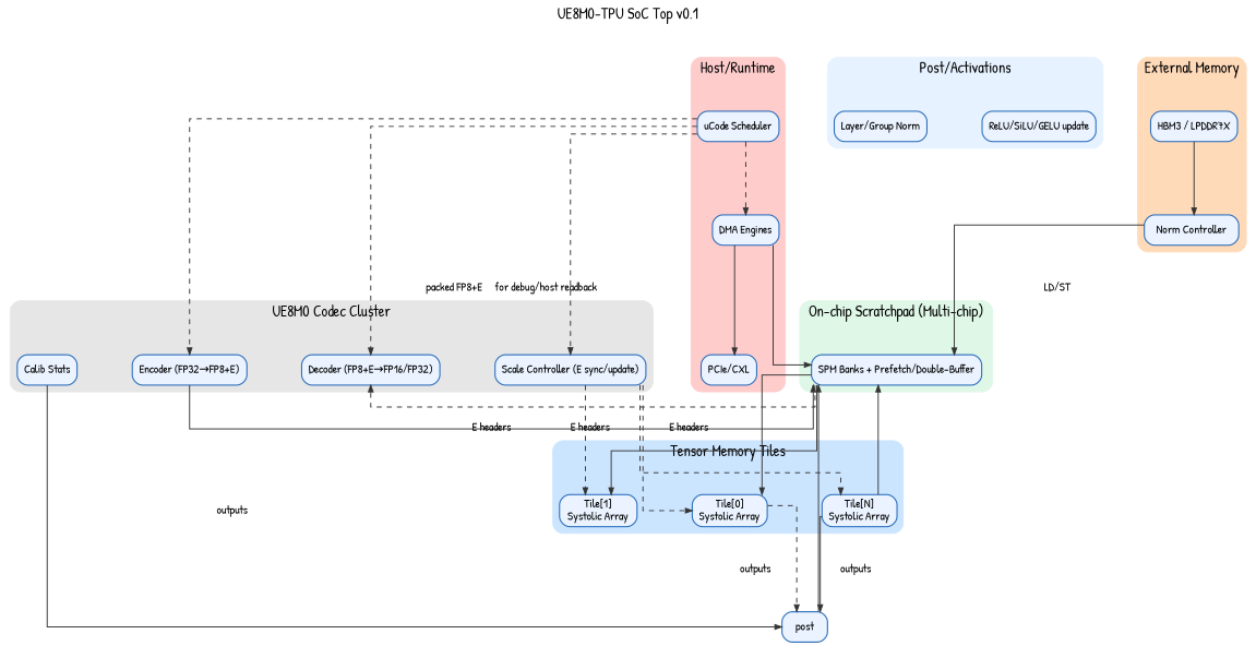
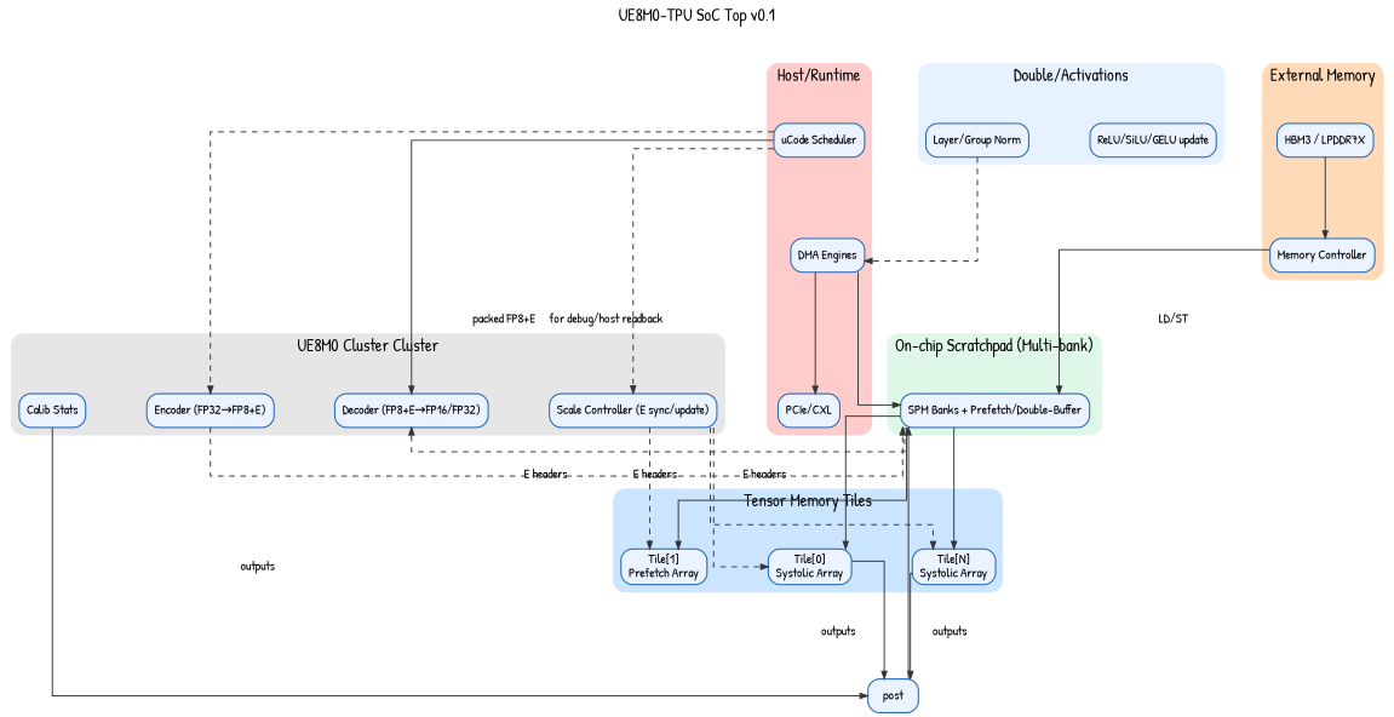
  digraph {
    fontname="Patrick Hand"
    fontsize=18
    label="UE8M0-TPU SoC Top v0.1"
    labelloc=t
    nodesep=0.9
    rankdir=TB
    ranksep=1.2
    splines=ortho
    node [color="#2C6EBB" fillcolor="#EAF3FF" fontname="Patrick Hand" penwidth=1.4 shape=box style="rounded,filled"]
    edge [arrowsize=0.8 color="#333333" fontname="Patrick Hand" penwidth=1.2]
    n1 [label="PCIe/CXL"]
    n2 [label="uCode Scheduler"]
    n3 [label="DMA Engines"]
    n4 [label="HBM3 / LPDDR7X"]
-   n5 [label="Norm Controller"]
+   n5 [label="Memory Controller"]
    n6 [label="SPM Banks + Prefetch/Double-Buffer"]
    n7 [label="Encoder (FP32→FP8+E)"]
    n8 [label="Decoder (FP8+E→FP16/FP32)"]
    n9 [label="Scale Controller (E sync/update)"]
    n10 [label="Calib Stats"]
    n11 [label="Tile[0]\nSystolic Array"]
-   n12 [label="Tile[1]\nSystolic Array"]
+   n12 [label="Tile[1]\nPrefetch Array"]
    n13 [label="Tile[N]\nSystolic Array"]
    n14 [label="ReLU/SiLU/GELU update"]
    n15 [label="Layer/Group Norm"]
    post
    subgraph cluster_1 {
      color="#FFCCCC"
      label="Host/Runtime"
      style="rounded,filled"
      n1
      n2
      n3
    }
    subgraph cluster_2 {
      color="#FFDAB9"
      label="External Memory"
      style="rounded,filled"
      n4
      n5
    }
    subgraph cluster_3 {
      color="#DFF7E7"
-     label="On-chip Scratchpad (Multi-chip)"
+     label="On-chip Scratchpad (Multi-bank)"
      style="rounded,filled"
      n6
    }
    subgraph cluster_4 {
      color="#E6E6E6"
-     label="UE8M0 Codec Cluster"
+     label="UE8M0 Cluster Cluster"
      style="rounded,filled"
      n7
      n8
      n9
      n10
    }
    subgraph cluster_5 {
      color="#CCE5FF"
      label="Tensor Memory Tiles"
      style="rounded,filled"
      n11
      n12
      n13
    }
    subgraph cluster_6 {
      color="#E6F2FF"
-     label="Post/Activations"
+     label="Double/Activations"
      style="rounded,filled"
      n14
      n15
    }
-   n2 -> n3 [style=dashed]
+   n15 -> n3 [style=dashed]
    n2 -> n7 [style=dashed]
-   n2 -> n8 [style=dashed]
+   n2 -> n8 [style=solid]
    n2 -> n9 [style=dashed]
    n3 -> n1
    n3 -> n6
    n4 -> n5
    n5 -> n6 [label="LD/ST"]
    n6 -> n8 [label="for debug/host readback" style=dashed]
    n6 -> n11
    n6 -> n12
-   n13 -> n6
-   n7 -> n6 [label="packed FP8+E"]
+   n6 -> n13
+   n7 -> n6 [label="packed FP8+E" style=dashed]
    n9 -> n11 [label="E headers" style=dashed]
    n9 -> n12 [label="E headers" style=dashed]
    n9 -> n13 [label="E headers" style=dashed]
    n10 -> post [label=outputs]
-   n11 -> post [label=outputs style=dashed]
+   n11 -> post [label=outputs]
    n13 -> post [label=outputs]
    post -> n6
  }
